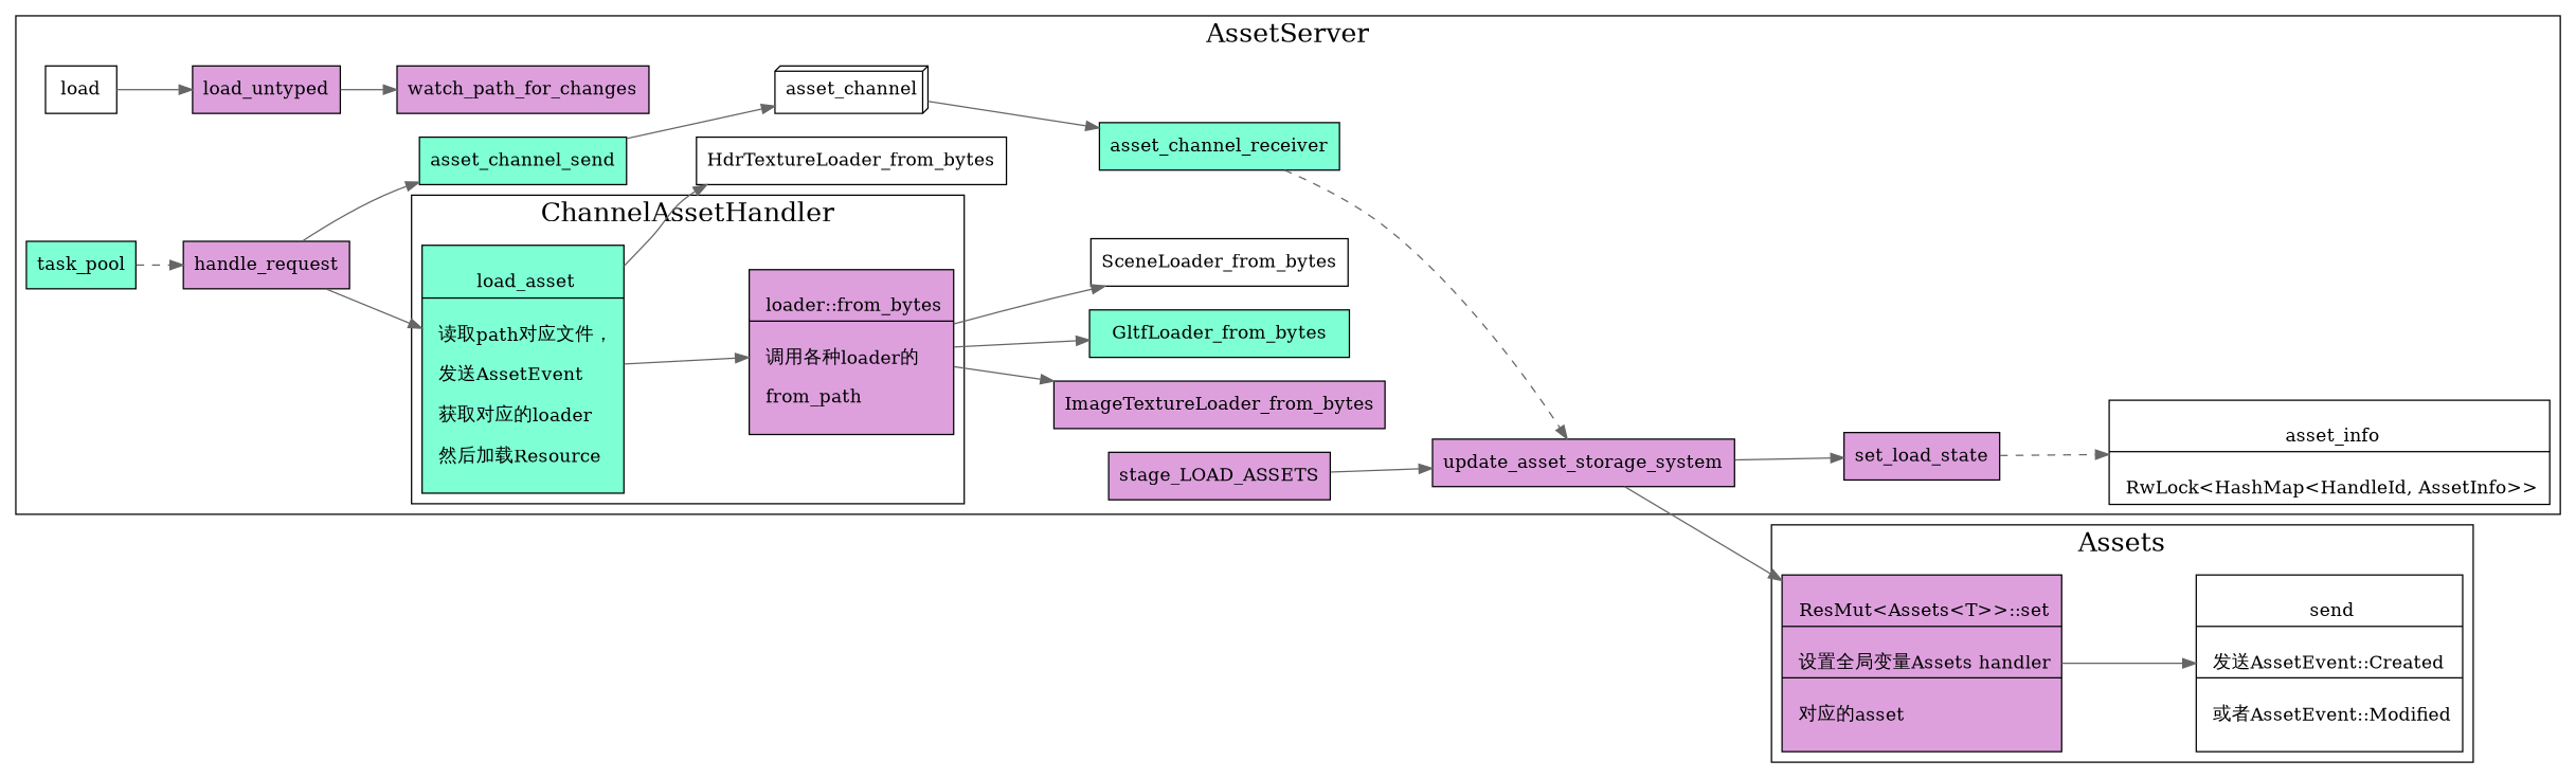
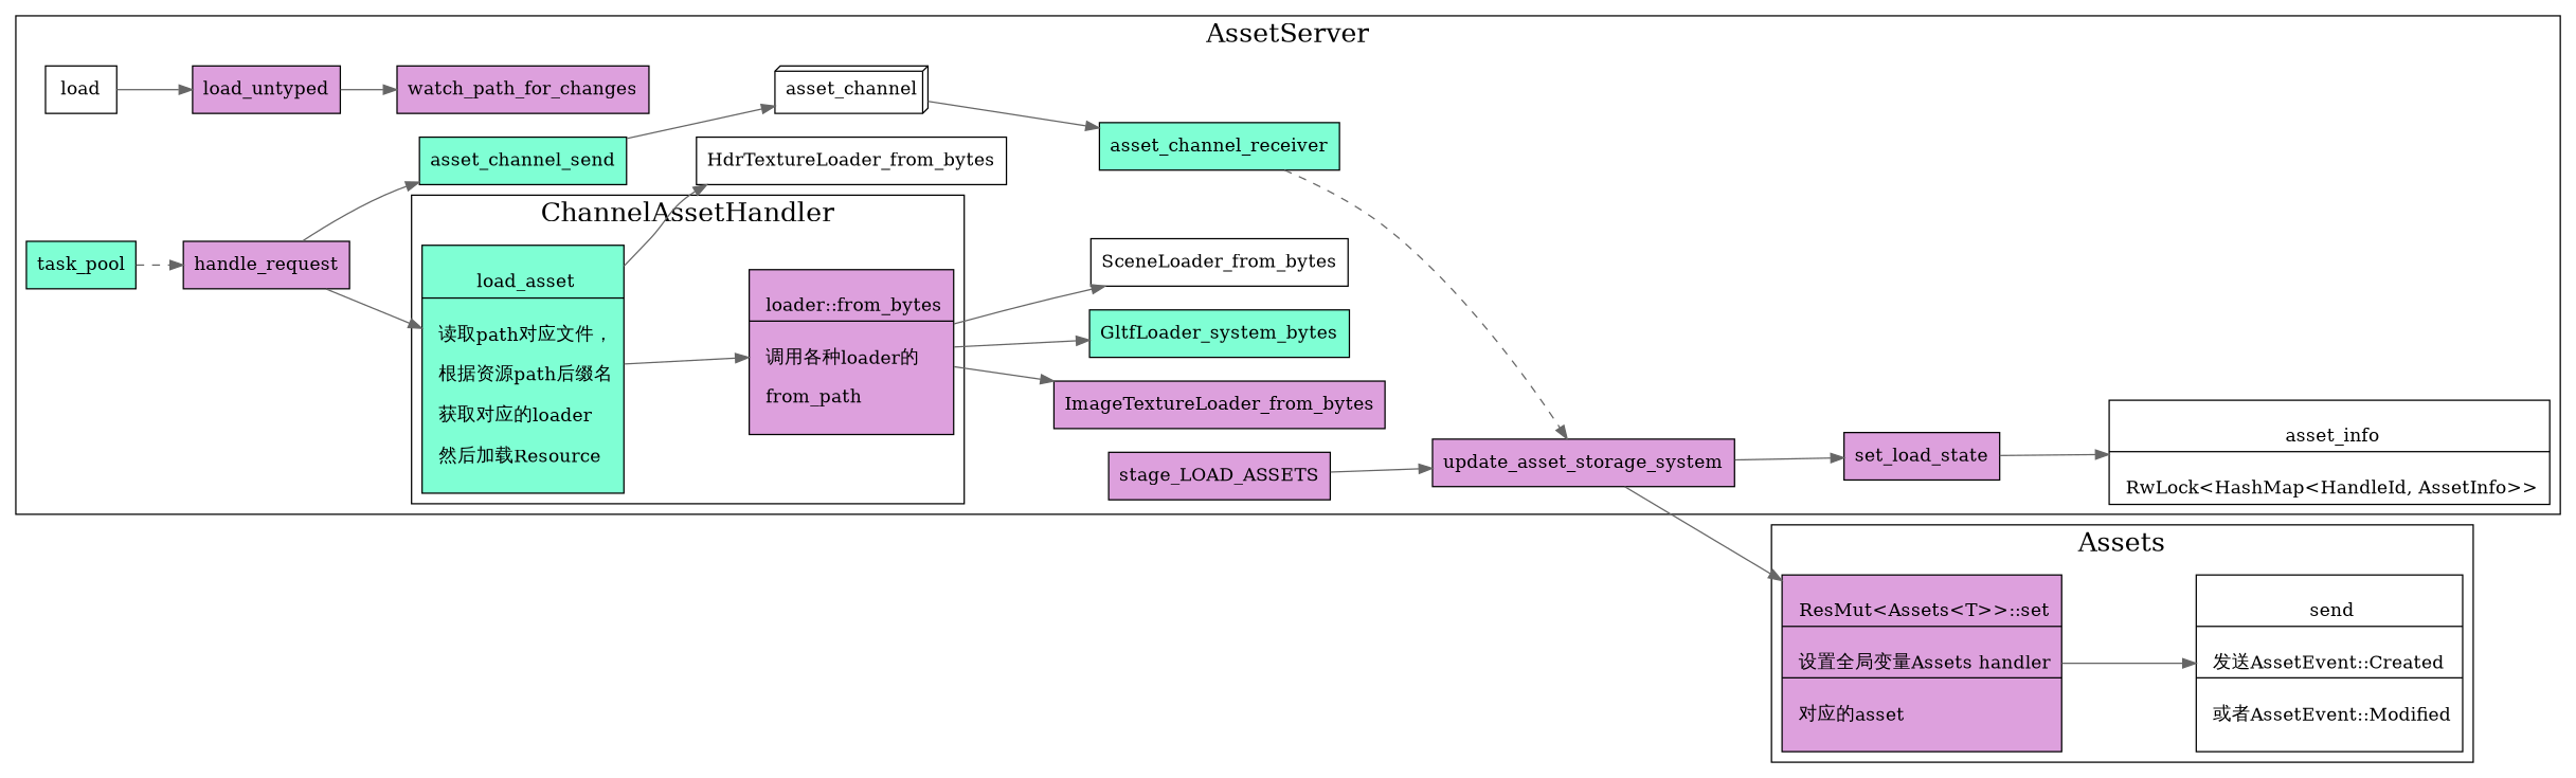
  digraph {
    newrank=true
    rankdir=LR
    node [fillcolor=plum shape=box style=filled]
    edge [color=gray40]
    n1 [label="{{\n        ResMut\<Assets\<T\>\>::set|\n        设置全局变量Assets handler\l|\n        对应的asset\l\n      }}" shape=record]
    n2 [fillcolor=white label="{{\n        send|\n        发送AssetEvent::Created\l|\n        或者AssetEvent::Modified\l\n      }}" shape=record]
-   n3 [fillcolor=aquamarine label="{{\n        load_asset|\n        读取path对应文件，\l \n        发送AssetEvent\l\n        获取对应的loader\l\n        然后加载Resource\l\n      }}" shape=record]
+   n3 [fillcolor=aquamarine label="{{\n        load_asset|\n        读取path对应文件，\l \n        根据资源path后缀名\l\n        获取对应的loader\l\n        然后加载Resource\l\n      }}" shape=record]
    n4 [label="{{\n        loader::from_bytes|\n        调用各种loader的\l \n        from_path\l\n      }}" shape=record]
    load [fillcolor=white]
    load_untyped
    task_pool [fillcolor=aquamarine]
    watch_path_for_changes
    handle_request
    asset_channel_send [fillcolor=aquamarine]
    n11 [fillcolor=white label=asset_channel shape=box3d]
    asset_channel_receiver [fillcolor=aquamarine]
    update_asset_storage_system
    set_load_state
    stage_LOAD_ASSETS
    n16 [fillcolor=white label="{{\n        asset_info|\n          RwLock\<HashMap\<HandleId, AssetInfo\>\>\n      }}" shape=record]
    ImageTextureLoader_from_bytes
-   GltfLoader_from_bytes [fillcolor=aquamarine]
+   GltfLoader_from_bytes [fillcolor=aquamarine label=GltfLoader_system_bytes]
    SceneLoader_from_bytes [fillcolor=white]
    HdrTextureLoader_from_bytes [fillcolor=white]
    subgraph cluster_1 {
      fontsize=20
      label=Assets
      n1
      n2
    }
    subgraph cluster_2 {
      fontsize=20
      label=AssetServer
      load
      load_untyped
      task_pool
      watch_path_for_changes
      handle_request
      asset_channel_send
      n11
      asset_channel_receiver
      update_asset_storage_system
      set_load_state
      stage_LOAD_ASSETS
      n16
      ImageTextureLoader_from_bytes
      GltfLoader_from_bytes
      SceneLoader_from_bytes
      HdrTextureLoader_from_bytes
      subgraph cluster_3 {
        fontsize=20
        label=ChannelAssetHandler
        n3
        n4
      }
    }
    n1 -> n2
    n3 -> n4
    n3 -> HdrTextureLoader_from_bytes
    n4 -> ImageTextureLoader_from_bytes
    n4 -> GltfLoader_from_bytes
    n4 -> SceneLoader_from_bytes
    load -> load_untyped
    load_untyped -> watch_path_for_changes
    task_pool -> handle_request [style=dashed]
    handle_request -> n3
    handle_request -> asset_channel_send
    asset_channel_send -> n11
    n11 -> asset_channel_receiver
    asset_channel_receiver -> update_asset_storage_system [style=dashed]
    update_asset_storage_system -> n1
    update_asset_storage_system -> set_load_state
-   set_load_state -> n16 [style=dashed]
+   set_load_state -> n16
    stage_LOAD_ASSETS -> update_asset_storage_system
  }
